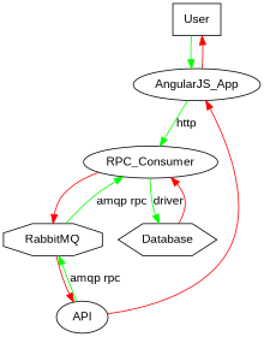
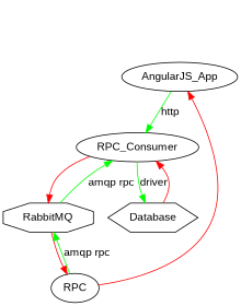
  digraph {
    fontname="Liberation Sans"
    node [fontname="Liberation Sans"]
    edge [color=green fontname="Liberation Sans"]
-   User [shape=box]
    AngularJS_App
    RPC_Consumer
    RabbitMQ [shape=octagon]
-   API
+   API [label=RPC]
    Database [shape=hexagon]
-   User -> AngularJS_App
-   AngularJS_App -> User [color=red]
    AngularJS_App -> RPC_Consumer [label=http]
    RPC_Consumer -> RabbitMQ [color=red]
    RPC_Consumer -> Database [label=driver]
    RabbitMQ -> RPC_Consumer [label="amqp rpc"]
    RabbitMQ -> API [color=red]
    API -> AngularJS_App [color=red]
    API -> RabbitMQ [label="amqp rpc"]
    Database -> RPC_Consumer [color=red]
  }
